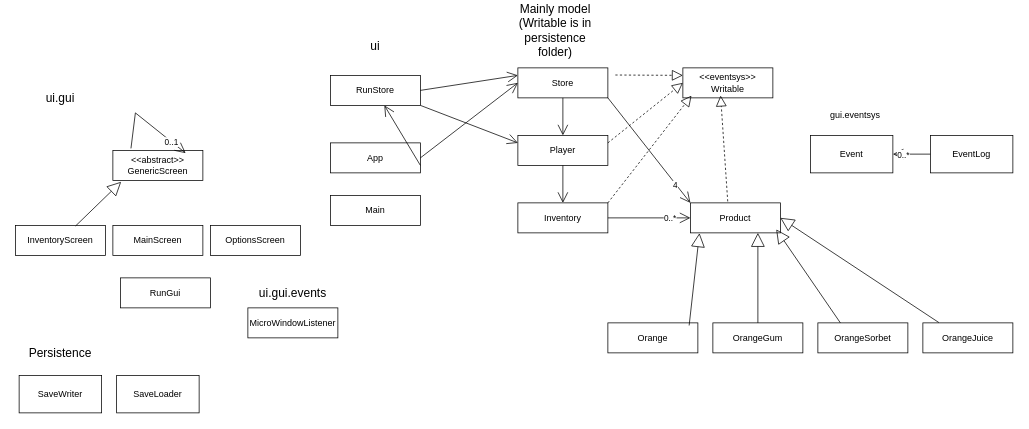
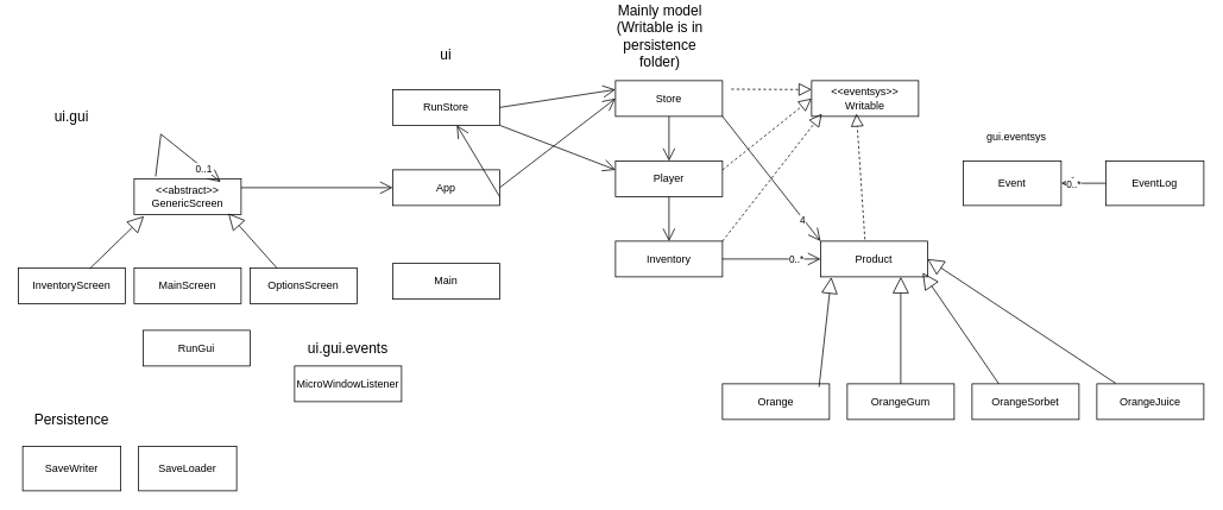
  <mxCell id="0" />
  <mxCell id="1" parent="0" />
  <mxCell id="2" value="Product" style="rounded=0;whiteSpace=wrap;html=1;" parent="1" vertex="1"><mxGeometry x="920" y="270" width="120" height="40" as="geometry" /></mxCell>
  <mxCell id="3" value="&amp;lt;&amp;lt;eventsys&amp;gt;&amp;gt;&lt;div&gt;Writable&lt;/div&gt;" style="rounded=0;whiteSpace=wrap;html=1;" parent="1" vertex="1"><mxGeometry x="910" y="90" width="120" height="40" as="geometry" /></mxCell>
  <mxCell id="4" value="" style="endArrow=block;dashed=1;endFill=0;endSize=12;html=1;rounded=0;exitX=0.415;exitY=-0.048;exitDx=0;exitDy=0;exitPerimeter=0;entryX=0.419;entryY=0.923;entryDx=0;entryDy=0;entryPerimeter=0;" parent="1" source="2" target="3" edge="1"><mxGeometry width="160" relative="1" as="geometry"><mxPoint x="960" y="320" as="sourcePoint" /><mxPoint x="1120" y="320" as="targetPoint" /></mxGeometry></mxCell>
  <mxCell id="5" value="Orange" style="rounded=0;whiteSpace=wrap;html=1;" parent="1" vertex="1"><mxGeometry x="810" y="430" width="120" height="40" as="geometry" /></mxCell>
  <mxCell id="6" value="OrangeGum" style="rounded=0;whiteSpace=wrap;html=1;" parent="1" vertex="1"><mxGeometry x="950" y="430" width="120" height="40" as="geometry" /></mxCell>
  <mxCell id="7" value="OrangeSorbet" style="rounded=0;whiteSpace=wrap;html=1;" parent="1" vertex="1"><mxGeometry x="1090" y="430" width="120" height="40" as="geometry" /></mxCell>
  <mxCell id="8" value="OrangeJuice" style="rounded=0;whiteSpace=wrap;html=1;" parent="1" vertex="1"><mxGeometry x="1230" y="430" width="120" height="40" as="geometry" /></mxCell>
  <mxCell id="9" value="" style="endArrow=block;endSize=16;endFill=0;html=1;rounded=0;exitX=0.25;exitY=0;exitDx=0;exitDy=0;entryX=0.954;entryY=0.885;entryDx=0;entryDy=0;entryPerimeter=0;" parent="1" source="7" target="2" edge="1"><mxGeometry width="160" relative="1" as="geometry"><mxPoint x="1180" y="620" as="sourcePoint" /><mxPoint x="1140" y="470" as="targetPoint" /></mxGeometry></mxCell>
  <mxCell id="10" value="" style="endArrow=block;endSize=16;endFill=0;html=1;rounded=0;exitX=0.178;exitY=-0.01;exitDx=0;exitDy=0;entryX=1;entryY=0.5;entryDx=0;entryDy=0;exitPerimeter=0;" parent="1" source="8" target="2" edge="1"><mxGeometry width="160" relative="1" as="geometry"><mxPoint x="1120" y="360" as="sourcePoint" /><mxPoint x="1080" y="210" as="targetPoint" /></mxGeometry></mxCell>
  <mxCell id="11" value="" style="endArrow=block;endSize=16;endFill=0;html=1;rounded=0;entryX=0.75;entryY=1;entryDx=0;entryDy=0;" parent="1" source="6" target="2" edge="1"><mxGeometry width="160" relative="1" as="geometry"><mxPoint x="1120" y="360" as="sourcePoint" /><mxPoint x="1044" y="315" as="targetPoint" /></mxGeometry></mxCell>
  <mxCell id="12" value="" style="endArrow=block;endSize=16;endFill=0;html=1;rounded=0;entryX=0.101;entryY=1.01;entryDx=0;entryDy=0;entryPerimeter=0;exitX=0.903;exitY=0.087;exitDx=0;exitDy=0;exitPerimeter=0;" parent="1" source="5" target="2" edge="1"><mxGeometry width="160" relative="1" as="geometry"><mxPoint x="1013" y="360" as="sourcePoint" /><mxPoint x="1020" y="320" as="targetPoint" /></mxGeometry></mxCell>
  <mxCell id="13" value="Inventory" style="rounded=0;whiteSpace=wrap;html=1;" parent="1" vertex="1"><mxGeometry x="690" y="270" width="120" height="40" as="geometry" /></mxCell>
  <mxCell id="14" value="" style="endArrow=open;endFill=1;endSize=12;html=1;rounded=0;exitX=1;exitY=0.5;exitDx=0;exitDy=0;entryX=0;entryY=0.5;entryDx=0;entryDy=0;" parent="1" source="13" target="2" edge="1"><mxGeometry width="160" relative="1" as="geometry"><mxPoint x="930" y="350" as="sourcePoint" /><mxPoint x="1090" y="350" as="targetPoint" /></mxGeometry></mxCell>
  <mxCell id="15" value="0..*" style="edgeLabel;html=1;align=center;verticalAlign=middle;resizable=0;points=[];" parent="14" vertex="1" connectable="0"><mxGeometry x="0.482" relative="1" as="geometry"><mxPoint as="offset" /></mxGeometry></mxCell>
  <mxCell id="16" value="Player" style="rounded=0;whiteSpace=wrap;html=1;" parent="1" vertex="1"><mxGeometry x="690" y="180" width="120" height="40" as="geometry" /></mxCell>
  <mxCell id="17" value="" style="endArrow=block;dashed=1;endFill=0;endSize=12;html=1;rounded=0;exitX=1;exitY=0.25;exitDx=0;exitDy=0;entryX=0;entryY=0.5;entryDx=0;entryDy=0;" parent="1" source="16" target="3" edge="1"><mxGeometry width="160" relative="1" as="geometry"><mxPoint x="980" y="278" as="sourcePoint" /><mxPoint x="1040" y="207" as="targetPoint" /></mxGeometry></mxCell>
  <mxCell id="18" value="" style="endArrow=open;endFill=1;endSize=12;html=1;rounded=0;exitX=0.5;exitY=1;exitDx=0;exitDy=0;" parent="1" source="16" target="13" edge="1"><mxGeometry width="160" relative="1" as="geometry"><mxPoint x="970" y="370" as="sourcePoint" /><mxPoint x="1130" y="370" as="targetPoint" /></mxGeometry></mxCell>
  <mxCell id="19" value="Store" style="rounded=0;whiteSpace=wrap;html=1;" parent="1" vertex="1"><mxGeometry x="690" y="90" width="120" height="40" as="geometry" /></mxCell>
  <mxCell id="20" value="" style="endArrow=block;dashed=1;endFill=0;endSize=12;html=1;rounded=0;exitX=1;exitY=0;exitDx=0;exitDy=0;entryX=0.096;entryY=0.925;entryDx=0;entryDy=0;entryPerimeter=0;" parent="1" source="13" target="3" edge="1"><mxGeometry width="160" relative="1" as="geometry"><mxPoint x="980" y="278" as="sourcePoint" /><mxPoint x="990" y="127" as="targetPoint" /></mxGeometry></mxCell>
  <mxCell id="21" value="" style="endArrow=open;endFill=1;endSize=12;html=1;rounded=0;exitX=0.5;exitY=1;exitDx=0;exitDy=0;" parent="1" source="19" edge="1"><mxGeometry width="160" relative="1" as="geometry"><mxPoint x="760" y="230" as="sourcePoint" /><mxPoint x="750" y="180" as="targetPoint" /></mxGeometry></mxCell>
  <mxCell id="22" value="" style="endArrow=block;dashed=1;endFill=0;endSize=12;html=1;rounded=0;exitX=1.083;exitY=0.238;exitDx=0;exitDy=0;entryX=0;entryY=0.25;entryDx=0;entryDy=0;exitPerimeter=0;" parent="1" source="19" target="3" edge="1"><mxGeometry width="160" relative="1" as="geometry"><mxPoint x="820" y="200" as="sourcePoint" /><mxPoint x="940" y="110" as="targetPoint" /></mxGeometry></mxCell>
  <mxCell id="23" value="" style="endArrow=open;endFill=1;endSize=12;html=1;rounded=0;exitX=1;exitY=1;exitDx=0;exitDy=0;entryX=0;entryY=0;entryDx=0;entryDy=0;" parent="1" source="19" target="2" edge="1"><mxGeometry width="160" relative="1" as="geometry"><mxPoint x="760" y="230" as="sourcePoint" /><mxPoint x="760" y="280" as="targetPoint" /></mxGeometry></mxCell>
  <mxCell id="24" value="4" style="edgeLabel;html=1;align=center;verticalAlign=middle;resizable=0;points=[];" parent="23" vertex="1" connectable="0"><mxGeometry x="0.651" y="-2" relative="1" as="geometry"><mxPoint as="offset" /></mxGeometry></mxCell>
  <mxCell id="25" value="SaveWriter" style="html=1;whiteSpace=wrap;" parent="1" vertex="1"><mxGeometry x="25" y="500" width="110" height="50" as="geometry" /></mxCell>
  <mxCell id="26" value="SaveLoader" style="html=1;whiteSpace=wrap;" parent="1" vertex="1"><mxGeometry x="155" y="500" width="110" height="50" as="geometry" /></mxCell>
  <mxCell id="27" value="Event" style="html=1;whiteSpace=wrap;" parent="1" vertex="1"><mxGeometry x="1080" y="180" width="110" height="50" as="geometry" /></mxCell>
  <mxCell id="28" value="EventLog" style="html=1;whiteSpace=wrap;" parent="1" vertex="1"><mxGeometry x="1240" y="180" width="110" height="50" as="geometry" /></mxCell>
  <mxCell id="29" value="" style="endArrow=open;endFill=1;endSize=12;html=1;rounded=0;exitX=0;exitY=0.5;exitDx=0;exitDy=0;entryX=1;entryY=0.5;entryDx=0;entryDy=0;" parent="1" source="28" target="27" edge="1"><mxGeometry width="160" relative="1" as="geometry"><mxPoint x="1180" y="530" as="sourcePoint" /><mxPoint x="1290" y="530" as="targetPoint" /></mxGeometry></mxCell>
  <mxCell id="30" value="0..*" style="edgeLabel;html=1;align=center;verticalAlign=middle;resizable=0;points=[];" parent="29" vertex="1" connectable="0"><mxGeometry x="0.482" relative="1" as="geometry"><mxPoint as="offset" /></mxGeometry></mxCell>
  <mxCell id="31" value="InventoryScreen" style="rounded=0;whiteSpace=wrap;html=1;" parent="1" vertex="1"><mxGeometry x="20" y="300" width="120" height="40" as="geometry" /></mxCell>
  <mxCell id="32" value="MainScreen" style="rounded=0;whiteSpace=wrap;html=1;" parent="1" vertex="1"><mxGeometry x="150" y="300" width="120" height="40" as="geometry" /></mxCell>
  <mxCell id="33" value="OptionsScreen" style="rounded=0;whiteSpace=wrap;html=1;" parent="1" vertex="1"><mxGeometry x="280" y="300" width="120" height="40" as="geometry" /></mxCell>
  <mxCell id="34" value="&lt;font style=&quot;font-size: 16px;&quot;&gt;Mainly model (Writable is in persistence folder)&lt;/font&gt;" style="text;html=1;align=center;verticalAlign=middle;whiteSpace=wrap;rounded=0;" parent="1" vertex="1"><mxGeometry x="680" y="20" width="120" height="40" as="geometry" /></mxCell>
  <mxCell id="35" value="&lt;font style=&quot;font-size: 16px;&quot;&gt;Persistence&lt;/font&gt;" style="text;html=1;align=center;verticalAlign=middle;whiteSpace=wrap;rounded=0;" parent="1" vertex="1"><mxGeometry x="20" y="450" width="120" height="40" as="geometry" /></mxCell>
  <mxCell id="36" value="&lt;font style=&quot;font-size: 12px;&quot;&gt;gui.eventsys&lt;/font&gt;&lt;div style=&quot;font-size: 13px;&quot;&gt;&lt;font style=&quot;font-size: 13px;&quot;&gt;&lt;br&gt;&lt;/font&gt;&lt;/div&gt;" style="text;html=1;align=center;verticalAlign=middle;whiteSpace=wrap;rounded=0;" parent="1" vertex="1"><mxGeometry x="1080" y="140" width="120" height="40" as="geometry" /></mxCell>
  <mxCell id="37" value="&lt;font style=&quot;font-size: 16px;&quot;&gt;ui.gui&lt;/font&gt;" style="text;html=1;align=center;verticalAlign=middle;whiteSpace=wrap;rounded=0;" parent="1" vertex="1"><mxGeometry x="20" y="110" width="120" height="40" as="geometry" /></mxCell>
  <mxCell id="38" value="&amp;lt;&amp;lt;abstract&amp;gt;&amp;gt;&lt;div&gt;GenericScreen&lt;/div&gt;" style="rounded=0;whiteSpace=wrap;html=1;" parent="1" vertex="1"><mxGeometry x="150" y="200" width="120" height="40" as="geometry" /></mxCell>
  <mxCell id="39" value="" style="endArrow=block;endSize=16;endFill=0;html=1;rounded=0;exitX=0.669;exitY=0.019;exitDx=0;exitDy=0;exitPerimeter=0;entryX=0.092;entryY=1.048;entryDx=0;entryDy=0;entryPerimeter=0;" parent="1" source="31" target="38" edge="1"><mxGeometry width="160" relative="1" as="geometry"><mxPoint x="170" y="250" as="sourcePoint" /><mxPoint x="330" y="250" as="targetPoint" /></mxGeometry></mxCell>
+ <mxCell id="40" value="" style="endArrow=block;endSize=16;endFill=0;html=1;rounded=0;exitX=0.25;exitY=0;exitDx=0;exitDy=0;entryX=0.88;entryY=0.971;entryDx=0;entryDy=0;entryPerimeter=0;" parent="1" source="33" target="38" edge="1"><mxGeometry width="160" relative="1" as="geometry"><mxPoint x="220" y="310" as="sourcePoint" /><mxPoint x="214" y="259" as="targetPoint" /></mxGeometry></mxCell>
  <mxCell id="41" value="" style="endArrow=open;endFill=1;endSize=12;html=1;rounded=0;exitX=0.201;exitY=-0.065;exitDx=0;exitDy=0;exitPerimeter=0;entryX=0.809;entryY=0.092;entryDx=0;entryDy=0;entryPerimeter=0;" parent="1" source="38" target="38" edge="1"><mxGeometry width="160" relative="1" as="geometry"><mxPoint x="220" y="230" as="sourcePoint" /><mxPoint x="240" y="140" as="targetPoint" /><Array as="points"><mxPoint x="180" y="150" /></Array></mxGeometry></mxCell>
  <mxCell id="42" value="0..1" style="edgeLabel;html=1;align=center;verticalAlign=middle;resizable=0;points=[];" parent="41" vertex="1" connectable="0"><mxGeometry x="0.624" relative="1" as="geometry"><mxPoint as="offset" /></mxGeometry></mxCell>
  <mxCell id="43" value="App" style="rounded=0;whiteSpace=wrap;html=1;" parent="1" vertex="1"><mxGeometry x="440" y="190" width="120" height="40" as="geometry" /></mxCell>
+ <mxCell id="44" value="" style="endArrow=open;endFill=1;endSize=12;html=1;rounded=0;exitX=1;exitY=0.25;exitDx=0;exitDy=0;entryX=0;entryY=0.5;entryDx=0;entryDy=0;" parent="1" source="38" target="43" edge="1"><mxGeometry width="160" relative="1" as="geometry"><mxPoint x="160" y="130" as="sourcePoint" /><mxPoint x="320" y="130" as="targetPoint" /></mxGeometry></mxCell>
  <mxCell id="45" value="RunGui" style="rounded=0;whiteSpace=wrap;html=1;" parent="1" vertex="1"><mxGeometry x="160" y="370" width="120" height="40" as="geometry" /></mxCell>
  <mxCell id="46" value="" style="endArrow=open;endFill=1;endSize=12;html=1;rounded=0;exitX=1;exitY=0.5;exitDx=0;exitDy=0;entryX=0;entryY=0.5;entryDx=0;entryDy=0;" parent="1" source="43" target="19" edge="1"><mxGeometry width="160" relative="1" as="geometry"><mxPoint x="370" y="240" as="sourcePoint" /><mxPoint x="530" y="240" as="targetPoint" /></mxGeometry></mxCell>
  <mxCell id="47" value="" style="endArrow=open;endFill=1;endSize=12;html=1;rounded=0;exitX=1;exitY=0.75;exitDx=0;exitDy=0;" parent="1" source="43" target="48" edge="1"><mxGeometry width="160" relative="1" as="geometry"><mxPoint x="570" y="220" as="sourcePoint" /><mxPoint x="700" y="120" as="targetPoint" /></mxGeometry></mxCell>
  <mxCell id="48" value="RunStore" style="rounded=0;whiteSpace=wrap;html=1;" parent="1" vertex="1"><mxGeometry x="440" y="100" width="120" height="40" as="geometry" /></mxCell>
- <mxCell id="49" value="Main" style="rounded=0;whiteSpace=wrap;html=1;" parent="1" vertex="1"><mxGeometry x="440" y="260" width="120" height="40" as="geometry" /></mxCell>
+ <mxCell id="49" value="Main" style="rounded=0;whiteSpace=wrap;html=1;" parent="1" vertex="1"><mxGeometry x="440" y="295" width="120" height="40" as="geometry" /></mxCell>
  <mxCell id="50" value="" style="endArrow=open;endFill=1;endSize=12;html=1;rounded=0;exitX=1;exitY=0.5;exitDx=0;exitDy=0;entryX=0;entryY=0.25;entryDx=0;entryDy=0;" parent="1" source="48" target="19" edge="1"><mxGeometry width="160" relative="1" as="geometry"><mxPoint x="510" y="150" as="sourcePoint" /><mxPoint x="510" y="200" as="targetPoint" /><Array as="points" /></mxGeometry></mxCell>
  <mxCell id="51" value="" style="endArrow=open;endFill=1;endSize=12;html=1;rounded=0;exitX=1;exitY=1;exitDx=0;exitDy=0;entryX=0;entryY=0.25;entryDx=0;entryDy=0;" parent="1" source="48" target="16" edge="1"><mxGeometry width="160" relative="1" as="geometry"><mxPoint x="570" y="220" as="sourcePoint" /><mxPoint x="700" y="120" as="targetPoint" /></mxGeometry></mxCell>
  <mxCell id="52" value="&lt;font style=&quot;font-size: 16px;&quot;&gt;ui&lt;/font&gt;" style="text;html=1;align=center;verticalAlign=middle;whiteSpace=wrap;rounded=0;" parent="1" vertex="1"><mxGeometry x="440" y="40" width="120" height="40" as="geometry" /></mxCell>
  <mxCell id="53" value="MicroWindowListener" style="rounded=0;whiteSpace=wrap;html=1;" parent="1" vertex="1"><mxGeometry x="330" y="410" width="120" height="40" as="geometry" /></mxCell>
  <mxCell id="54" value="&lt;font style=&quot;font-size: 16px;&quot;&gt;ui.gui.events&lt;/font&gt;" style="text;html=1;align=center;verticalAlign=middle;whiteSpace=wrap;rounded=0;" parent="1" vertex="1"><mxGeometry x="330" y="370" width="120" height="40" as="geometry" /></mxCell>
